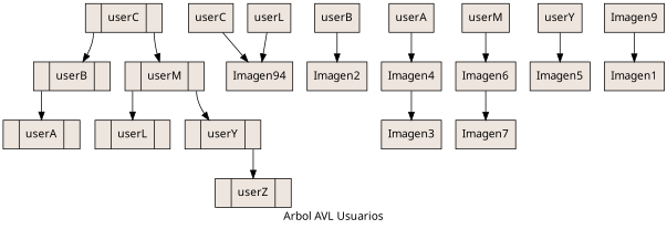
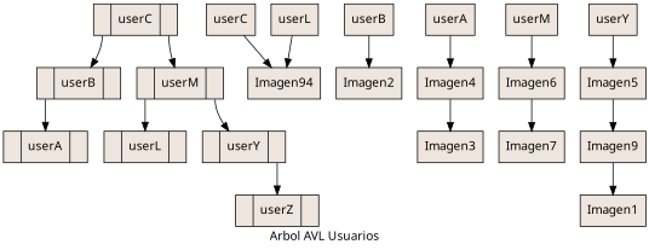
  digraph {
    fontname="Noto Sans"
    label="Arbol AVL Usuarios"
    rankdir=TB
    node [fillcolor=seashell2 fontname="Noto Sans" shape=record style=filled]
    edge [fontname="Noto Sans"]
    n1 [label="<C0>|userC|<C1>"]
    n2 [label="<C0>|userB|<C1>"]
    n3 [label="<C0>|userM|<C1>"]
    n4 [label="<C0>|userA|<C1>"]
    n5 [label="<C0>|userL|<C1>"]
    n6 [label="<C0>|userY|<C1>"]
    n7 [label="<C0>|userZ|<C1>"]
    n8 [label=Imagen94]
    userC
    userB
    Imagen2
    userA
    Imagen4
    Imagen3
    userM
    Imagen6
    Imagen7
    userL
    userY
    Imagen5
    Imagen9
    Imagen1
    n1 -> n2 [tailport=C0]
    n1 -> n3 [tailport=C1]
    n2 -> n4 [tailport=C0]
    n3 -> n5 [tailport=C0]
    n3 -> n6 [tailport=C1]
    n6 -> n7 [tailport=C1]
    userC -> n8
    userB -> Imagen2
    userA -> Imagen4
    Imagen4 -> Imagen3
    userM -> Imagen6
    Imagen6 -> Imagen7
    userL -> n8
    userY -> Imagen5
+   Imagen5 -> Imagen9
    Imagen9 -> Imagen1
  }
